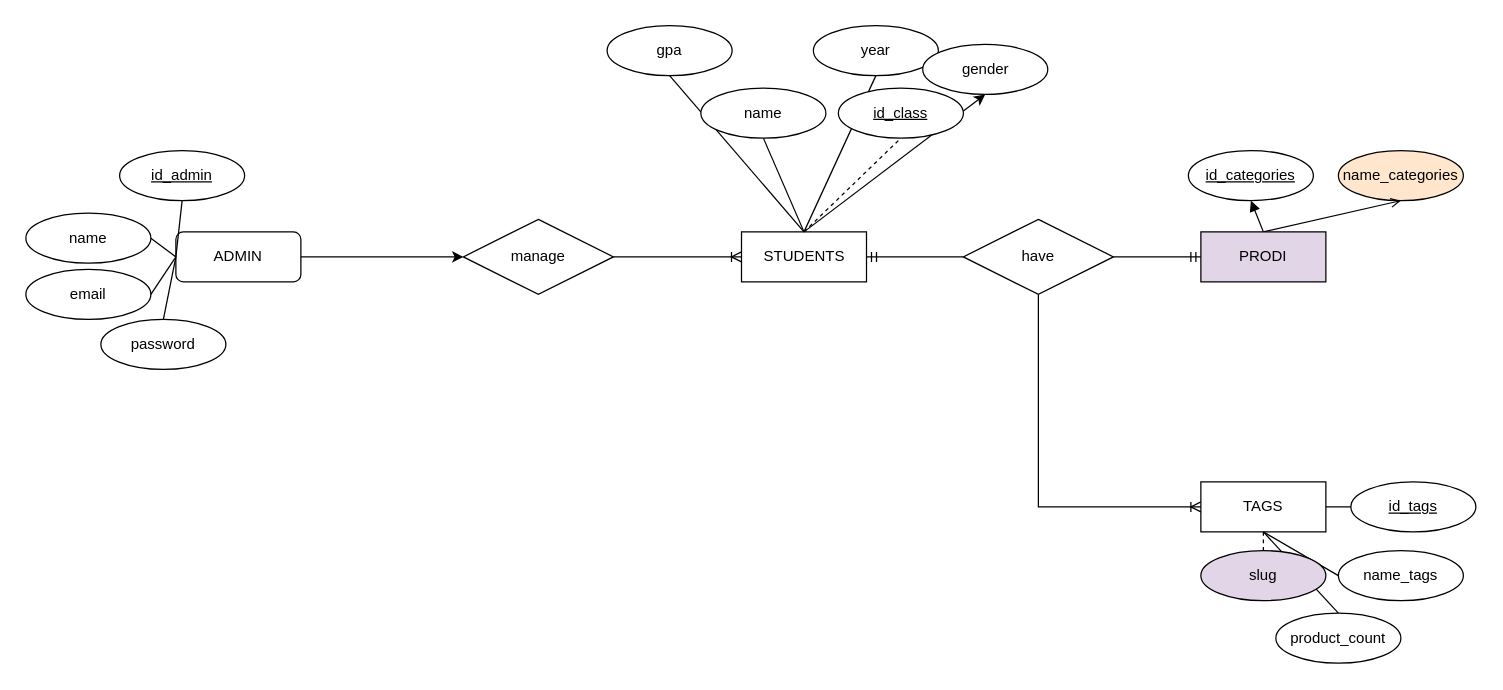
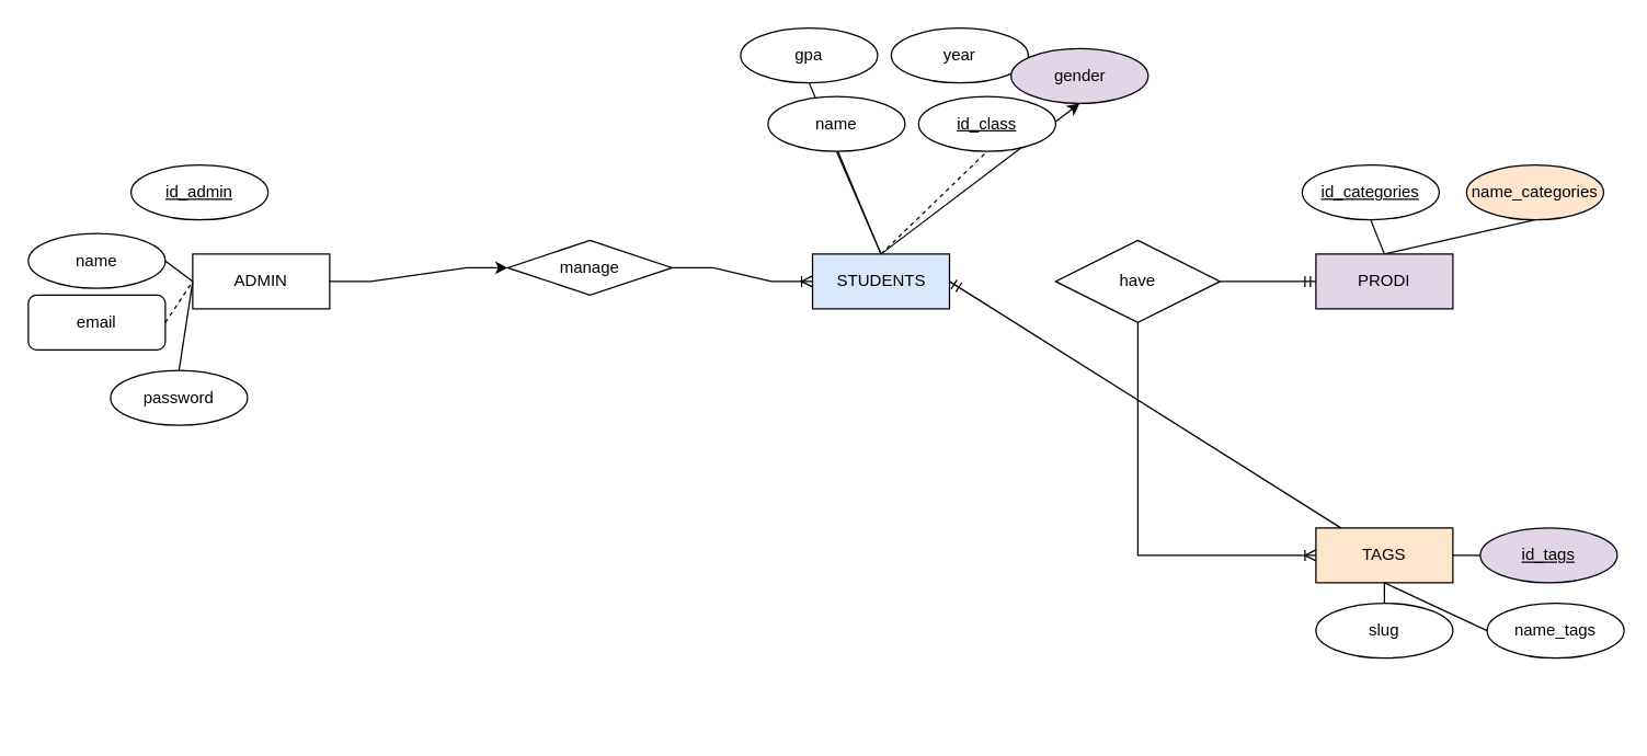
  <mxCell id="0" />
  <mxCell id="1" parent="0" />
- <mxCell id="2" value="ADMIN" style="whiteSpace=wrap;html=1;align=center;rounded=1;" parent="1" vertex="1"><mxGeometry x="140" y="185" width="100" height="40" as="geometry" /></mxCell>
- <mxCell id="3" value="STUDENTS" style="whiteSpace=wrap;html=1;align=center;" parent="1" vertex="1"><mxGeometry x="592.5" y="185" width="100" height="40" as="geometry" /></mxCell>
- <mxCell id="4" value="TAGS" style="whiteSpace=wrap;html=1;align=center;" parent="1" vertex="1"><mxGeometry x="960" y="385" width="100" height="40" as="geometry" /></mxCell>
+ <mxCell id="2" value="ADMIN" style="whiteSpace=wrap;html=1;align=center;" parent="1" vertex="1"><mxGeometry x="140" y="185" width="100" height="40" as="geometry" /></mxCell>
+ <mxCell id="3" value="STUDENTS" style="whiteSpace=wrap;html=1;align=center;fillColor=#dae8fc;" parent="1" vertex="1"><mxGeometry x="592.5" y="185" width="100" height="40" as="geometry" /></mxCell>
+ <mxCell id="4" value="TAGS" style="whiteSpace=wrap;html=1;align=center;fillColor=#ffe6cc;" parent="1" vertex="1"><mxGeometry x="960" y="385" width="100" height="40" as="geometry" /></mxCell>
  <mxCell id="5" value="id_admin" style="ellipse;whiteSpace=wrap;html=1;align=center;fontStyle=4;" parent="1" vertex="1"><mxGeometry x="95" y="120" width="100" height="40" as="geometry" /></mxCell>
  <mxCell id="6" value="name" style="ellipse;whiteSpace=wrap;html=1;align=center;" parent="1" vertex="1"><mxGeometry x="20" y="170" width="100" height="40" as="geometry" /></mxCell>
- <mxCell id="7" value="email" style="ellipse;whiteSpace=wrap;html=1;align=center;" parent="1" vertex="1"><mxGeometry x="20" y="215" width="100" height="40" as="geometry" /></mxCell>
- <mxCell id="8" value="password" style="ellipse;whiteSpace=wrap;html=1;align=center;" parent="1" vertex="1"><mxGeometry x="80" y="255" width="100" height="40" as="geometry" /></mxCell>
+ <mxCell id="7" value="email" style="whiteSpace=wrap;html=1;align=center;rounded=1;" parent="1" vertex="1"><mxGeometry x="20" y="215" width="100" height="40" as="geometry" /></mxCell>
+ <mxCell id="8" value="password" style="ellipse;whiteSpace=wrap;html=1;align=center;" parent="1" vertex="1"><mxGeometry x="80" y="270" width="100" height="40" as="geometry" /></mxCell>
  <mxCell id="9" value="year" style="ellipse;whiteSpace=wrap;html=1;align=center;" parent="1" vertex="1"><mxGeometry x="650" y="20" width="100" height="40" as="geometry" /></mxCell>
  <mxCell id="10" value="name_categories" style="ellipse;whiteSpace=wrap;html=1;align=center;fillColor=#ffe6cc;" parent="1" vertex="1"><mxGeometry x="1070" y="120" width="100" height="40" as="geometry" /></mxCell>
- <mxCell id="11" value="id_tags" style="ellipse;whiteSpace=wrap;html=1;align=center;fontStyle=4;" parent="1" vertex="1"><mxGeometry x="1080" y="385" width="100" height="40" as="geometry" /></mxCell>
- <mxCell id="12" value="name_tags" style="ellipse;whiteSpace=wrap;html=1;align=center;" parent="1" vertex="1"><mxGeometry x="1070" y="440" width="100" height="40" as="geometry" /></mxCell>
- <mxCell id="13" value="product_count" style="ellipse;whiteSpace=wrap;html=1;align=center;" parent="1" vertex="1"><mxGeometry x="1020" y="490" width="100" height="40" as="geometry" /></mxCell>
+ <mxCell id="11" value="id_tags" style="ellipse;whiteSpace=wrap;html=1;align=center;fontStyle=4;fillColor=#e1d5e7;" parent="1" vertex="1"><mxGeometry x="1080" y="385" width="100" height="40" as="geometry" /></mxCell>
+ <mxCell id="12" value="name_tags" style="ellipse;whiteSpace=wrap;html=1;align=center;" parent="1" vertex="1"><mxGeometry x="1085" y="440" width="100" height="40" as="geometry" /></mxCell>
  <mxCell id="14" value="" style="fontSize=12;html=1;endArrow=ERmandOne;startArrow=none;rounded=0;entryX=0;entryY=0.5;entryDx=0;entryDy=0;exitX=1;exitY=0.5;exitDx=0;exitDy=0;" parent="1" source="15" target="34" edge="1"><mxGeometry width="100" height="100" relative="1" as="geometry"><mxPoint x="770" y="285" as="sourcePoint" /><mxPoint x="870" y="185" as="targetPoint" /></mxGeometry></mxCell>
  <mxCell id="15" value="have" style="shape=rhombus;perimeter=rhombusPerimeter;whiteSpace=wrap;html=1;align=center;" parent="1" vertex="1"><mxGeometry x="770" y="175" width="120" height="60" as="geometry" /></mxCell>
- <mxCell id="16" value="" style="fontSize=12;html=1;endArrow=none;startArrow=ERmandOne;rounded=0;entryX=0;entryY=0.5;entryDx=0;entryDy=0;exitX=1;exitY=0.5;exitDx=0;exitDy=0;" parent="1" source="3" target="15" edge="1"><mxGeometry width="100" height="100" relative="1" as="geometry"><mxPoint x="692.5" y="205" as="sourcePoint" /><mxPoint x="960" y="205" as="targetPoint" /></mxGeometry></mxCell>
+ <mxCell id="16" value="" style="fontSize=12;html=1;endArrow=none;startArrow=ERmandOne;rounded=0;exitX=1;exitY=0.5;exitDx=0;exitDy=0;" parent="1" source="3" target="4" edge="1"><mxGeometry width="100" height="100" relative="1" as="geometry"><mxPoint x="692.5" y="205" as="sourcePoint" /><mxPoint x="960" y="205" as="targetPoint" /></mxGeometry></mxCell>
  <mxCell id="17" value="" style="edgeStyle=orthogonalEdgeStyle;fontSize=12;html=1;endArrow=ERoneToMany;rounded=0;entryX=0;entryY=0.5;entryDx=0;entryDy=0;" parent="1" target="4" edge="1"><mxGeometry width="100" height="100" relative="1" as="geometry"><mxPoint x="830" y="235" as="sourcePoint" /><mxPoint x="960" y="265" as="targetPoint" /><Array as="points"><mxPoint x="830" y="405" /></Array></mxGeometry></mxCell>
  <mxCell id="18" value="" style="edgeStyle=entityRelationEdgeStyle;fontSize=12;html=1;endArrow=ERoneToMany;rounded=0;exitX=1;exitY=0.5;exitDx=0;exitDy=0;entryX=0;entryY=0.5;entryDx=0;entryDy=0;startArrow=none;" parent="1" source="19" target="3" edge="1"><mxGeometry width="100" height="100" relative="1" as="geometry"><mxPoint x="440" y="325" as="sourcePoint" /><mxPoint x="540" y="225" as="targetPoint" /></mxGeometry></mxCell>
- <mxCell id="19" value="manage" style="shape=rhombus;perimeter=rhombusPerimeter;whiteSpace=wrap;html=1;align=center;" parent="1" vertex="1"><mxGeometry x="370" y="175" width="120" height="60" as="geometry" /></mxCell>
+ <mxCell id="19" value="manage" style="shape=rhombus;perimeter=rhombusPerimeter;whiteSpace=wrap;html=1;align=center;" parent="1" vertex="1"><mxGeometry x="370" y="175" width="120" height="40" as="geometry" /></mxCell>
  <mxCell id="20" value="" style="edgeStyle=entityRelationEdgeStyle;fontSize=12;html=1;endArrow=classic;rounded=0;exitX=1;exitY=0.5;exitDx=0;exitDy=0;entryX=0;entryY=0.5;entryDx=0;entryDy=0;" parent="1" source="2" target="19" edge="1"><mxGeometry width="100" height="100" relative="1" as="geometry"><mxPoint x="240" y="205" as="sourcePoint" /><mxPoint x="592.5" y="205" as="targetPoint" /></mxGeometry></mxCell>
- <mxCell id="21" value="" style="endArrow=none;html=1;rounded=0;exitX=0.5;exitY=1;exitDx=0;exitDy=0;entryX=0;entryY=0.5;entryDx=0;entryDy=0;" parent="1" source="5" target="2" edge="1"><mxGeometry relative="1" as="geometry"><mxPoint x="230" y="185" as="sourcePoint" /><mxPoint x="140" y="205" as="targetPoint" /></mxGeometry></mxCell>
  <mxCell id="22" value="" style="endArrow=none;html=1;rounded=0;exitX=1;exitY=0.5;exitDx=0;exitDy=0;entryX=0;entryY=0.5;entryDx=0;entryDy=0;" parent="1" source="6" target="2" edge="1"><mxGeometry relative="1" as="geometry"><mxPoint x="210" y="134.76" as="sourcePoint" /><mxPoint x="370" y="134.76" as="targetPoint" /></mxGeometry></mxCell>
- <mxCell id="23" value="" style="endArrow=none;html=1;rounded=0;exitX=1;exitY=0.5;exitDx=0;exitDy=0;entryX=0;entryY=0.5;entryDx=0;entryDy=0;" parent="1" source="7" target="2" edge="1"><mxGeometry relative="1" as="geometry"><mxPoint x="220" y="139.76" as="sourcePoint" /><mxPoint x="380" y="139.76" as="targetPoint" /></mxGeometry></mxCell>
+ <mxCell id="23" value="" style="endArrow=none;html=1;rounded=0;exitX=1;exitY=0.5;exitDx=0;exitDy=0;entryX=0;entryY=0.5;entryDx=0;entryDy=0;dashed=1;" parent="1" source="7" target="2" edge="1"><mxGeometry relative="1" as="geometry"><mxPoint x="220" y="139.76" as="sourcePoint" /><mxPoint x="380" y="139.76" as="targetPoint" /></mxGeometry></mxCell>
  <mxCell id="24" value="" style="endArrow=none;html=1;rounded=0;exitX=0.5;exitY=0;exitDx=0;exitDy=0;entryX=0;entryY=0.5;entryDx=0;entryDy=0;" parent="1" source="8" target="2" edge="1"><mxGeometry relative="1" as="geometry"><mxPoint x="230" y="135" as="sourcePoint" /><mxPoint x="390" y="135" as="targetPoint" /></mxGeometry></mxCell>
  <mxCell id="25" value="" style="endArrow=none;html=1;rounded=0;entryX=0.5;entryY=1;entryDx=0;entryDy=0;exitX=0.5;exitY=0;exitDx=0;exitDy=0;" parent="1" source="3" target="29" edge="1"><mxGeometry relative="1" as="geometry"><mxPoint x="230" y="135" as="sourcePoint" /><mxPoint x="390" y="135" as="targetPoint" /></mxGeometry></mxCell>
  <mxCell id="26" value="" style="endArrow=none;html=1;rounded=0;entryX=0.5;entryY=1;entryDx=0;entryDy=0;exitX=0.5;exitY=0;exitDx=0;exitDy=0;dashed=1;" parent="1" source="3" target="42" edge="1"><mxGeometry relative="1" as="geometry"><mxPoint x="230" y="135" as="sourcePoint" /><mxPoint x="390" y="135" as="targetPoint" /></mxGeometry></mxCell>
  <mxCell id="27" value="" style="endArrow=none;html=1;rounded=0;entryX=0.5;entryY=1;entryDx=0;entryDy=0;exitX=0.5;exitY=0;exitDx=0;exitDy=0;" parent="1" source="3" target="28" edge="1"><mxGeometry relative="1" as="geometry"><mxPoint x="330" y="105" as="sourcePoint" /><mxPoint x="490" y="105" as="targetPoint" /></mxGeometry></mxCell>
- <mxCell id="28" value="gpa" style="ellipse;whiteSpace=wrap;html=1;align=center;" parent="1" vertex="1"><mxGeometry x="485" y="20" width="100" height="40" as="geometry" /></mxCell>
+ <mxCell id="28" value="gpa" style="ellipse;whiteSpace=wrap;html=1;align=center;" parent="1" vertex="1"><mxGeometry x="540" y="20" width="100" height="40" as="geometry" /></mxCell>
  <mxCell id="29" value="name" style="ellipse;whiteSpace=wrap;html=1;align=center;" parent="1" vertex="1"><mxGeometry x="560" y="70" width="100" height="40" as="geometry" /></mxCell>
- <mxCell id="30" value="" style="endArrow=none;html=1;rounded=0;entryX=0.5;entryY=1;entryDx=0;entryDy=0;exitX=0.5;exitY=0;exitDx=0;exitDy=0;" parent="1" source="3" target="9" edge="1"><mxGeometry relative="1" as="geometry"><mxPoint x="340" y="120" as="sourcePoint" /><mxPoint x="500" y="120" as="targetPoint" /></mxGeometry></mxCell>
- <mxCell id="31" value="" style="endArrow=block;html=1;rounded=0;entryX=0.5;entryY=1;entryDx=0;entryDy=0;exitX=0.5;exitY=0;exitDx=0;exitDy=0;" parent="1" source="34" target="32" edge="1"><mxGeometry relative="1" as="geometry"><mxPoint x="770" y="59" as="sourcePoint" /><mxPoint x="930" y="59" as="targetPoint" /></mxGeometry></mxCell>
+ <mxCell id="31" value="" style="endArrow=none;html=1;rounded=0;entryX=0.5;entryY=1;entryDx=0;entryDy=0;exitX=0.5;exitY=0;exitDx=0;exitDy=0;" parent="1" source="34" target="32" edge="1"><mxGeometry relative="1" as="geometry"><mxPoint x="770" y="59" as="sourcePoint" /><mxPoint x="930" y="59" as="targetPoint" /></mxGeometry></mxCell>
  <mxCell id="32" value="id_categories" style="ellipse;whiteSpace=wrap;html=1;align=center;fontStyle=4;" parent="1" vertex="1"><mxGeometry x="950" y="120" width="100" height="40" as="geometry" /></mxCell>
- <mxCell id="33" value="" style="endArrow=open;html=1;rounded=0;entryX=0.5;entryY=1;entryDx=0;entryDy=0;exitX=0.5;exitY=0;exitDx=0;exitDy=0;" parent="1" source="34" target="10" edge="1"><mxGeometry relative="1" as="geometry"><mxPoint x="890" y="35" as="sourcePoint" /><mxPoint x="1050" y="35" as="targetPoint" /></mxGeometry></mxCell>
+ <mxCell id="33" value="" style="endArrow=none;html=1;rounded=0;entryX=0.5;entryY=1;entryDx=0;entryDy=0;exitX=0.5;exitY=0;exitDx=0;exitDy=0;" parent="1" source="34" target="10" edge="1"><mxGeometry relative="1" as="geometry"><mxPoint x="890" y="35" as="sourcePoint" /><mxPoint x="1050" y="35" as="targetPoint" /></mxGeometry></mxCell>
  <mxCell id="34" value="PRODI" style="whiteSpace=wrap;html=1;align=center;fillColor=#e1d5e7;" parent="1" vertex="1"><mxGeometry x="960" y="185" width="100" height="40" as="geometry" /></mxCell>
  <mxCell id="35" value="" style="endArrow=none;html=1;rounded=0;entryX=0;entryY=0.5;entryDx=0;entryDy=0;exitX=1;exitY=0.5;exitDx=0;exitDy=0;" parent="1" source="4" target="11" edge="1"><mxGeometry relative="1" as="geometry"><mxPoint x="1080" y="335" as="sourcePoint" /><mxPoint x="1020" y="314.5" as="targetPoint" /></mxGeometry></mxCell>
  <mxCell id="36" value="" style="endArrow=none;html=1;rounded=0;entryX=0;entryY=0.5;entryDx=0;entryDy=0;exitX=0.5;exitY=1;exitDx=0;exitDy=0;" parent="1" source="4" target="12" edge="1"><mxGeometry relative="1" as="geometry"><mxPoint x="990" y="345" as="sourcePoint" /><mxPoint x="1150" y="345" as="targetPoint" /></mxGeometry></mxCell>
- <mxCell id="37" value="" style="endArrow=none;html=1;rounded=0;entryX=0.5;entryY=0;entryDx=0;entryDy=0;exitX=0.5;exitY=1;exitDx=0;exitDy=0;dashed=1;" parent="1" source="4" target="39" edge="1"><mxGeometry relative="1" as="geometry"><mxPoint x="940" y="345" as="sourcePoint" /><mxPoint x="1100" y="345" as="targetPoint" /></mxGeometry></mxCell>
- <mxCell id="38" value="" style="endArrow=none;html=1;rounded=0;exitX=0.5;exitY=0;exitDx=0;exitDy=0;entryX=0.5;entryY=1;entryDx=0;entryDy=0;" parent="1" source="13" target="4" edge="1"><mxGeometry relative="1" as="geometry"><mxPoint x="990" y="355" as="sourcePoint" /><mxPoint x="1150" y="355" as="targetPoint" /></mxGeometry></mxCell>
- <mxCell id="39" value="slug" style="ellipse;whiteSpace=wrap;html=1;align=center;fillColor=#e1d5e7;" parent="1" vertex="1"><mxGeometry x="960" y="440" width="100" height="40" as="geometry" /></mxCell>
- <mxCell id="40" value="gender" style="ellipse;whiteSpace=wrap;html=1;align=center;" vertex="1" parent="1"><mxGeometry x="737.5" y="35" width="100" height="40" as="geometry" /></mxCell>
+ <mxCell id="37" value="" style="endArrow=none;html=1;rounded=0;entryX=0.5;entryY=0;entryDx=0;entryDy=0;exitX=0.5;exitY=1;exitDx=0;exitDy=0;" parent="1" source="4" target="39" edge="1"><mxGeometry relative="1" as="geometry"><mxPoint x="940" y="345" as="sourcePoint" /><mxPoint x="1100" y="345" as="targetPoint" /></mxGeometry></mxCell>
+ <mxCell id="39" value="slug" style="ellipse;whiteSpace=wrap;html=1;align=center;" parent="1" vertex="1"><mxGeometry x="960" y="440" width="100" height="40" as="geometry" /></mxCell>
+ <mxCell id="40" value="gender" style="ellipse;whiteSpace=wrap;html=1;align=center;fillColor=#e1d5e7;" vertex="1" parent="1"><mxGeometry x="737.5" y="35" width="100" height="40" as="geometry" /></mxCell>
  <mxCell id="41" value="" style="endArrow=classic;html=1;rounded=0;entryX=0.5;entryY=1;entryDx=0;entryDy=0;exitX=0.5;exitY=0;exitDx=0;exitDy=0;" edge="1" target="40" parent="1" source="3"><mxGeometry relative="1" as="geometry"><mxPoint x="730" y="200" as="sourcePoint" /><mxPoint x="587.5" y="135" as="targetPoint" /></mxGeometry></mxCell>
  <mxCell id="42" value="id_class" style="ellipse;whiteSpace=wrap;html=1;align=center;fontStyle=4;" parent="1" vertex="1"><mxGeometry x="670" y="70" width="100" height="40" as="geometry" /></mxCell>
